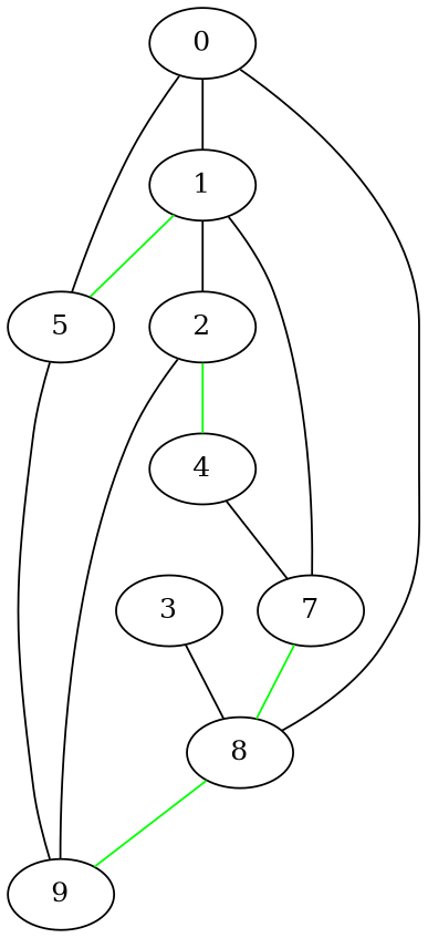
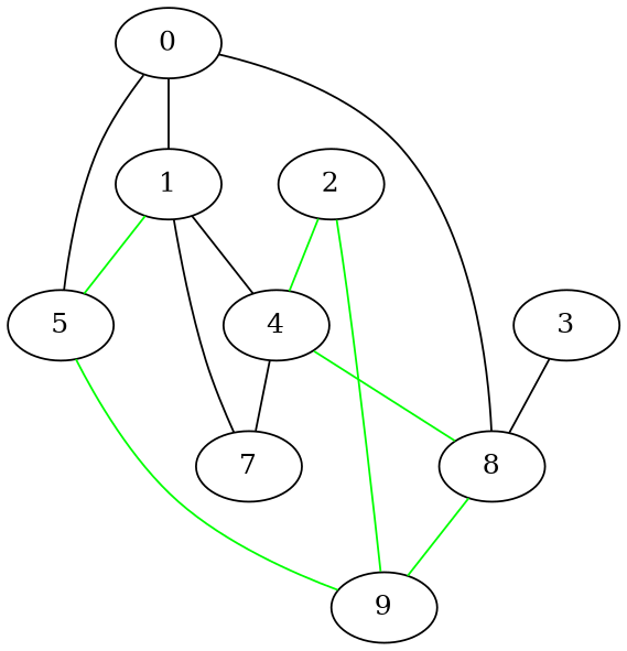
  graph {
    0
    1
    5
    8
    4
    7
    9
    2
    3
    0 -- 1
    0 -- 5
    0 -- 8
    1 -- 5 [color=green]
-   1 -- 2
+   1 -- 4
    1 -- 7
-   5 -- 9
+   5 -- 9 [color=green]
    8 -- 9 [color=green]
    4 -- 7
-   7 -- 8 [color=green]
+   4 -- 8 [color=green]
    2 -- 4 [color=green]
-   2 -- 9
+   2 -- 9 [color=green]
    3 -- 8
  }
